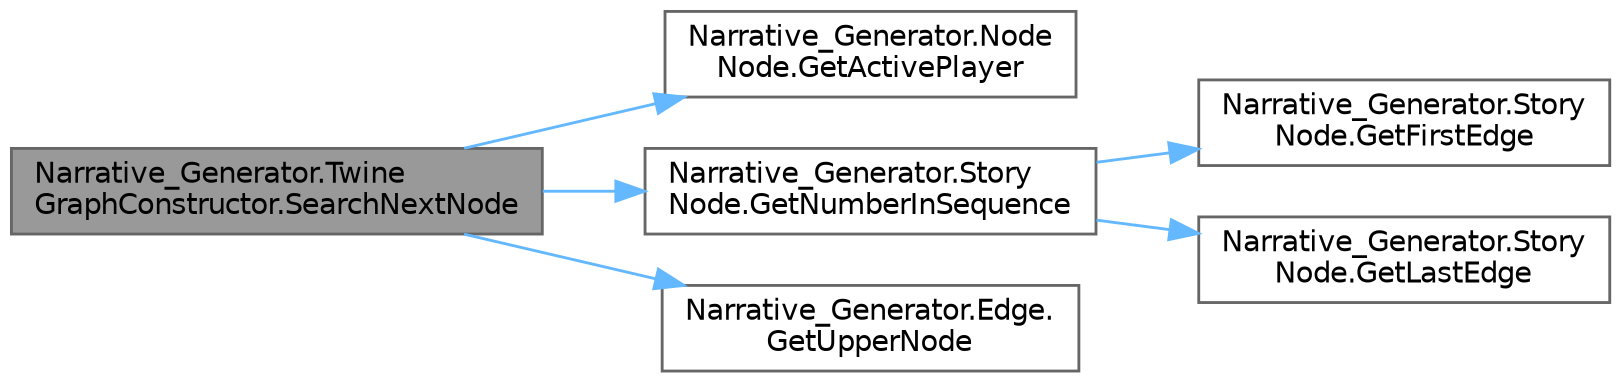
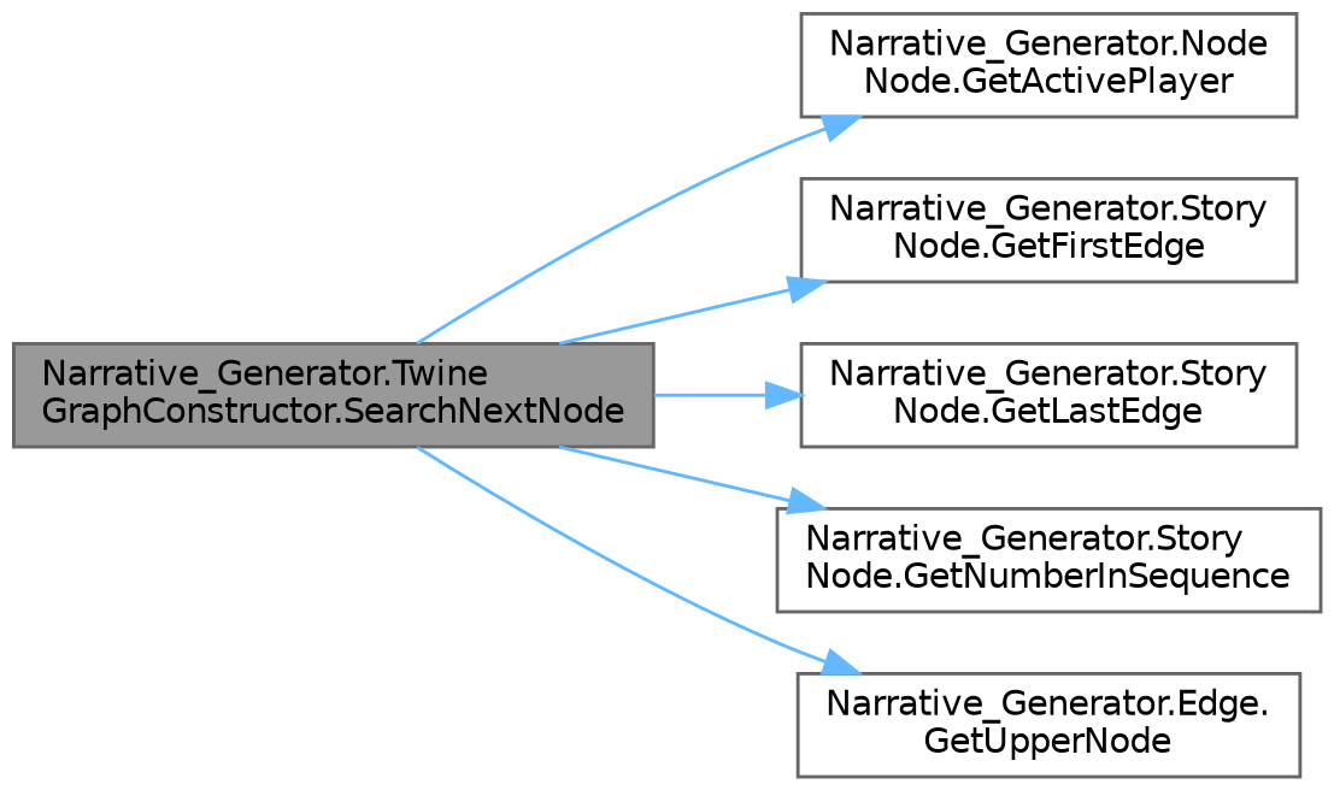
  digraph {
    rankdir=LR
    node [color=grey40 fillcolor=white fontname=Helvetica fontsize=10 shape=box style=filled]
    edge [color=steelblue1 fontname=Helvetica fontsize=10 labelfontname=Helvetica labelfontsize=10 style=solid]
    n1 [color=gray40 fillcolor=grey60 fontcolor=black height=0.2 label="Narrative_Generator.Twine\lGraphConstructor.SearchNextNode" width=0.4]
    n2 [height=0.2 label="Narrative_Generator.Node\lNode.GetActivePlayer" width=0.4]
    n3 [height=0.2 label="Narrative_Generator.Story\lNode.GetFirstEdge" width=0.4]
    n4 [height=0.2 label="Narrative_Generator.Story\lNode.GetLastEdge" width=0.4]
    n5 [height=0.2 label="Narrative_Generator.Story\lNode.GetNumberInSequence" width=0.4]
    n6 [height=0.2 label="Narrative_Generator.Edge.\lGetUpperNode" width=0.4]
    n1 -> n2
-   n5 -> n3
-   n5 -> n4
+   n1 -> n3
+   n1 -> n4
    n1 -> n5
    n1 -> n6
  }
